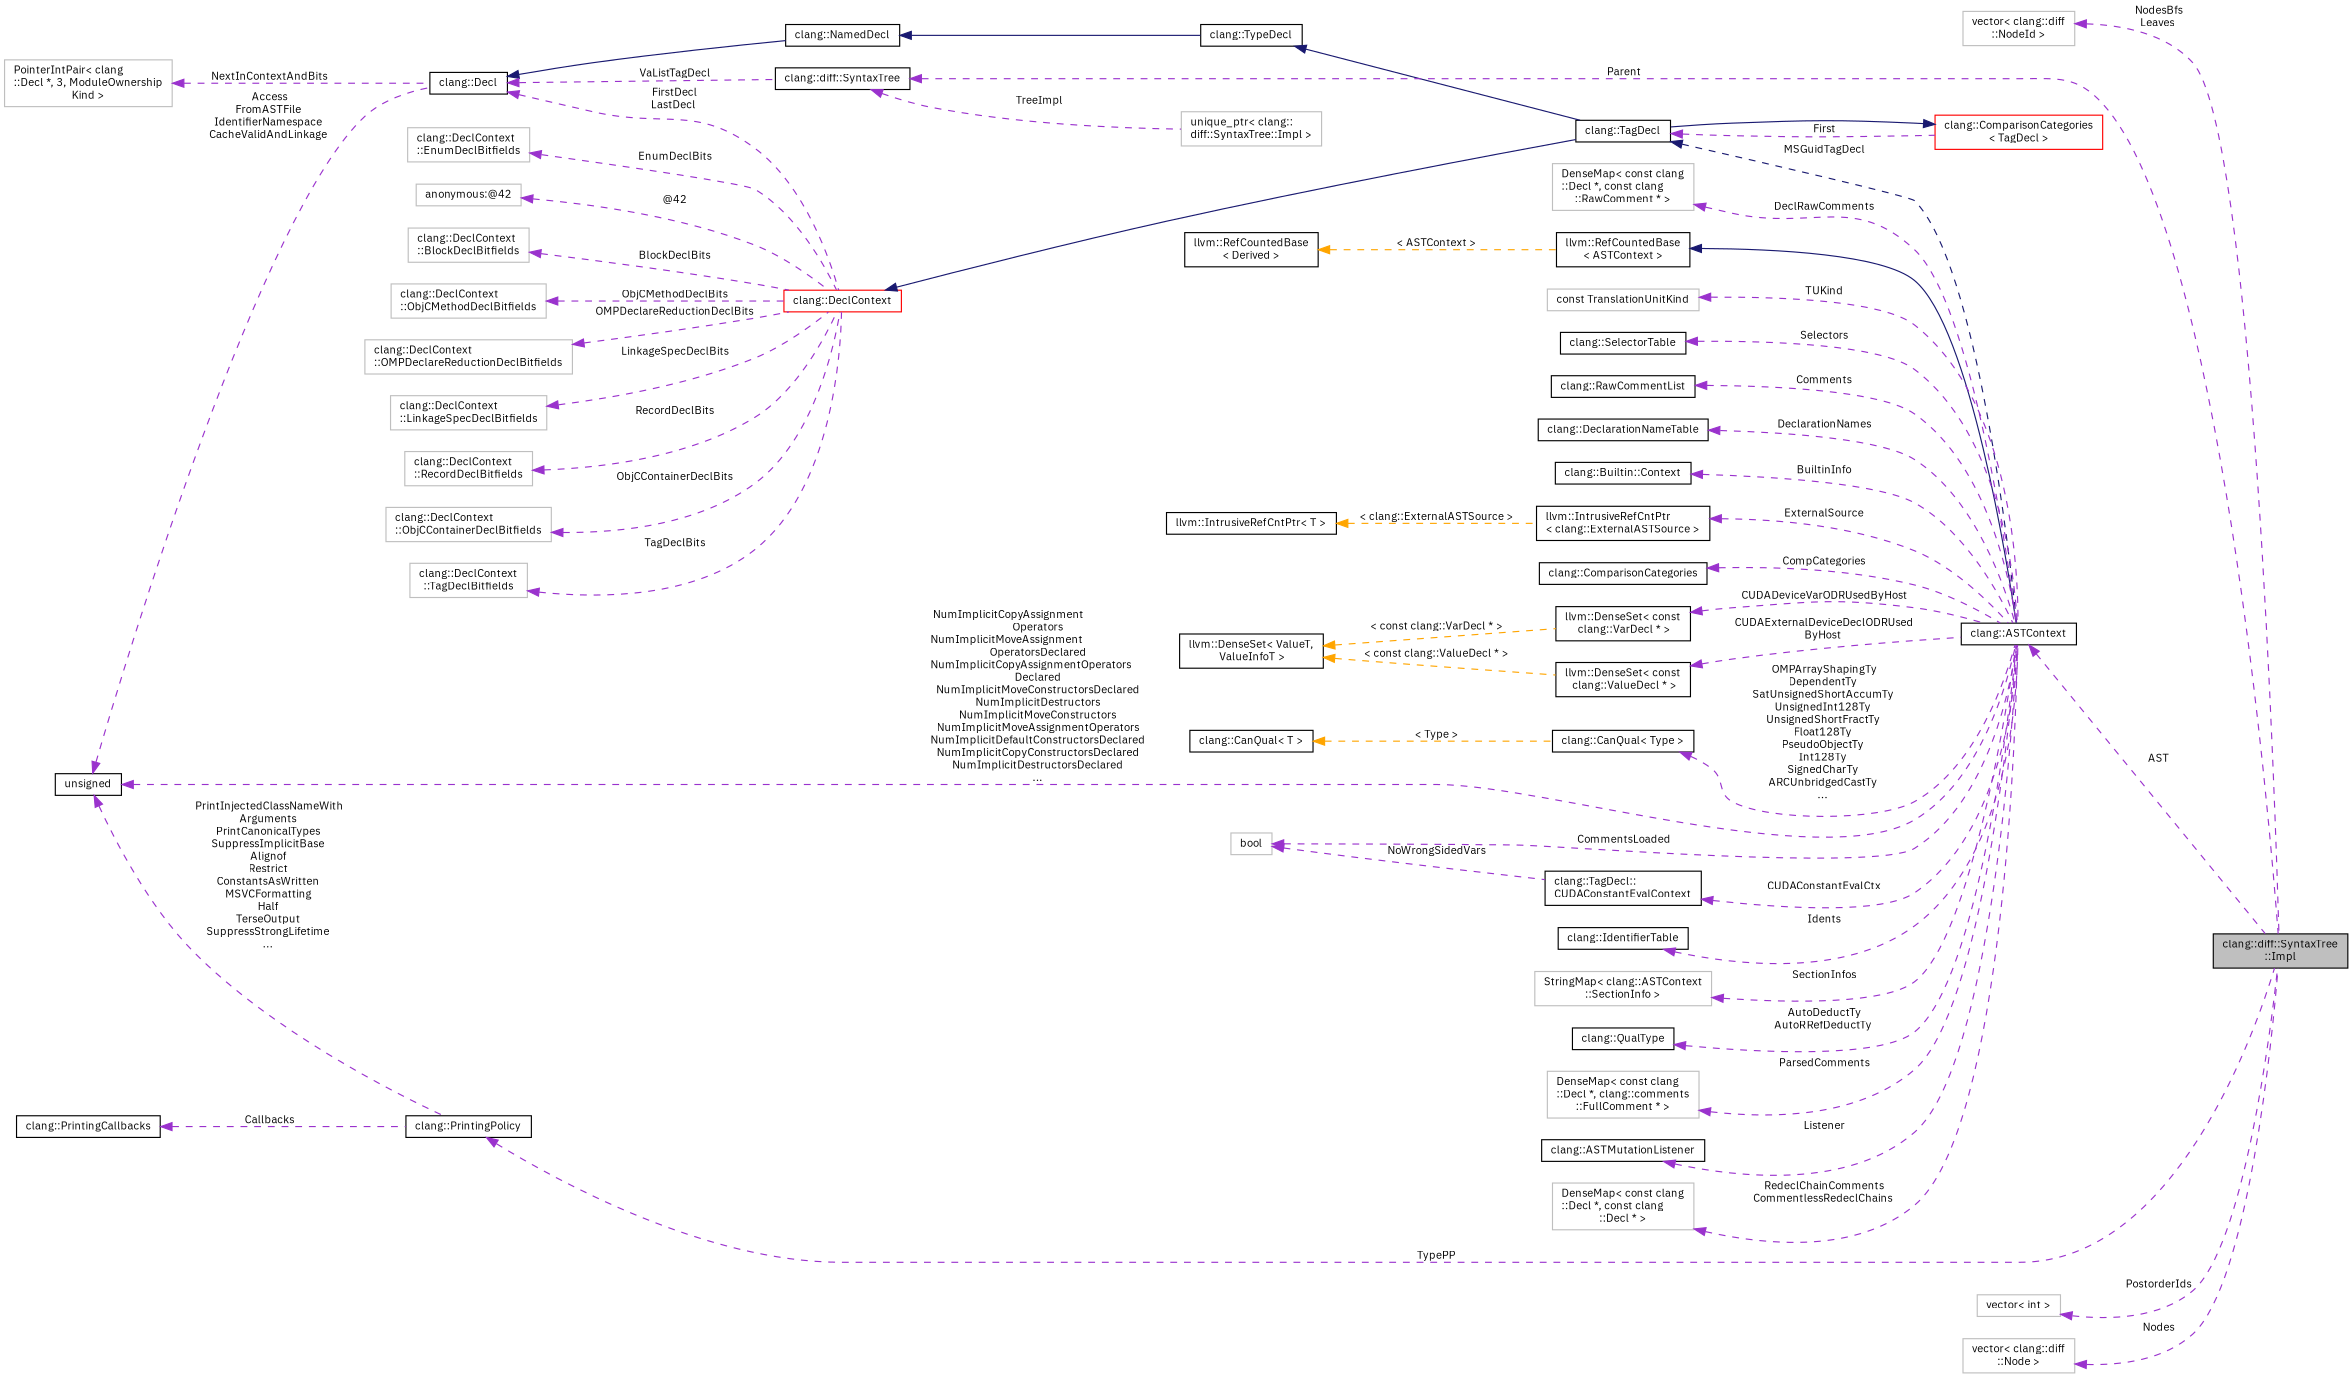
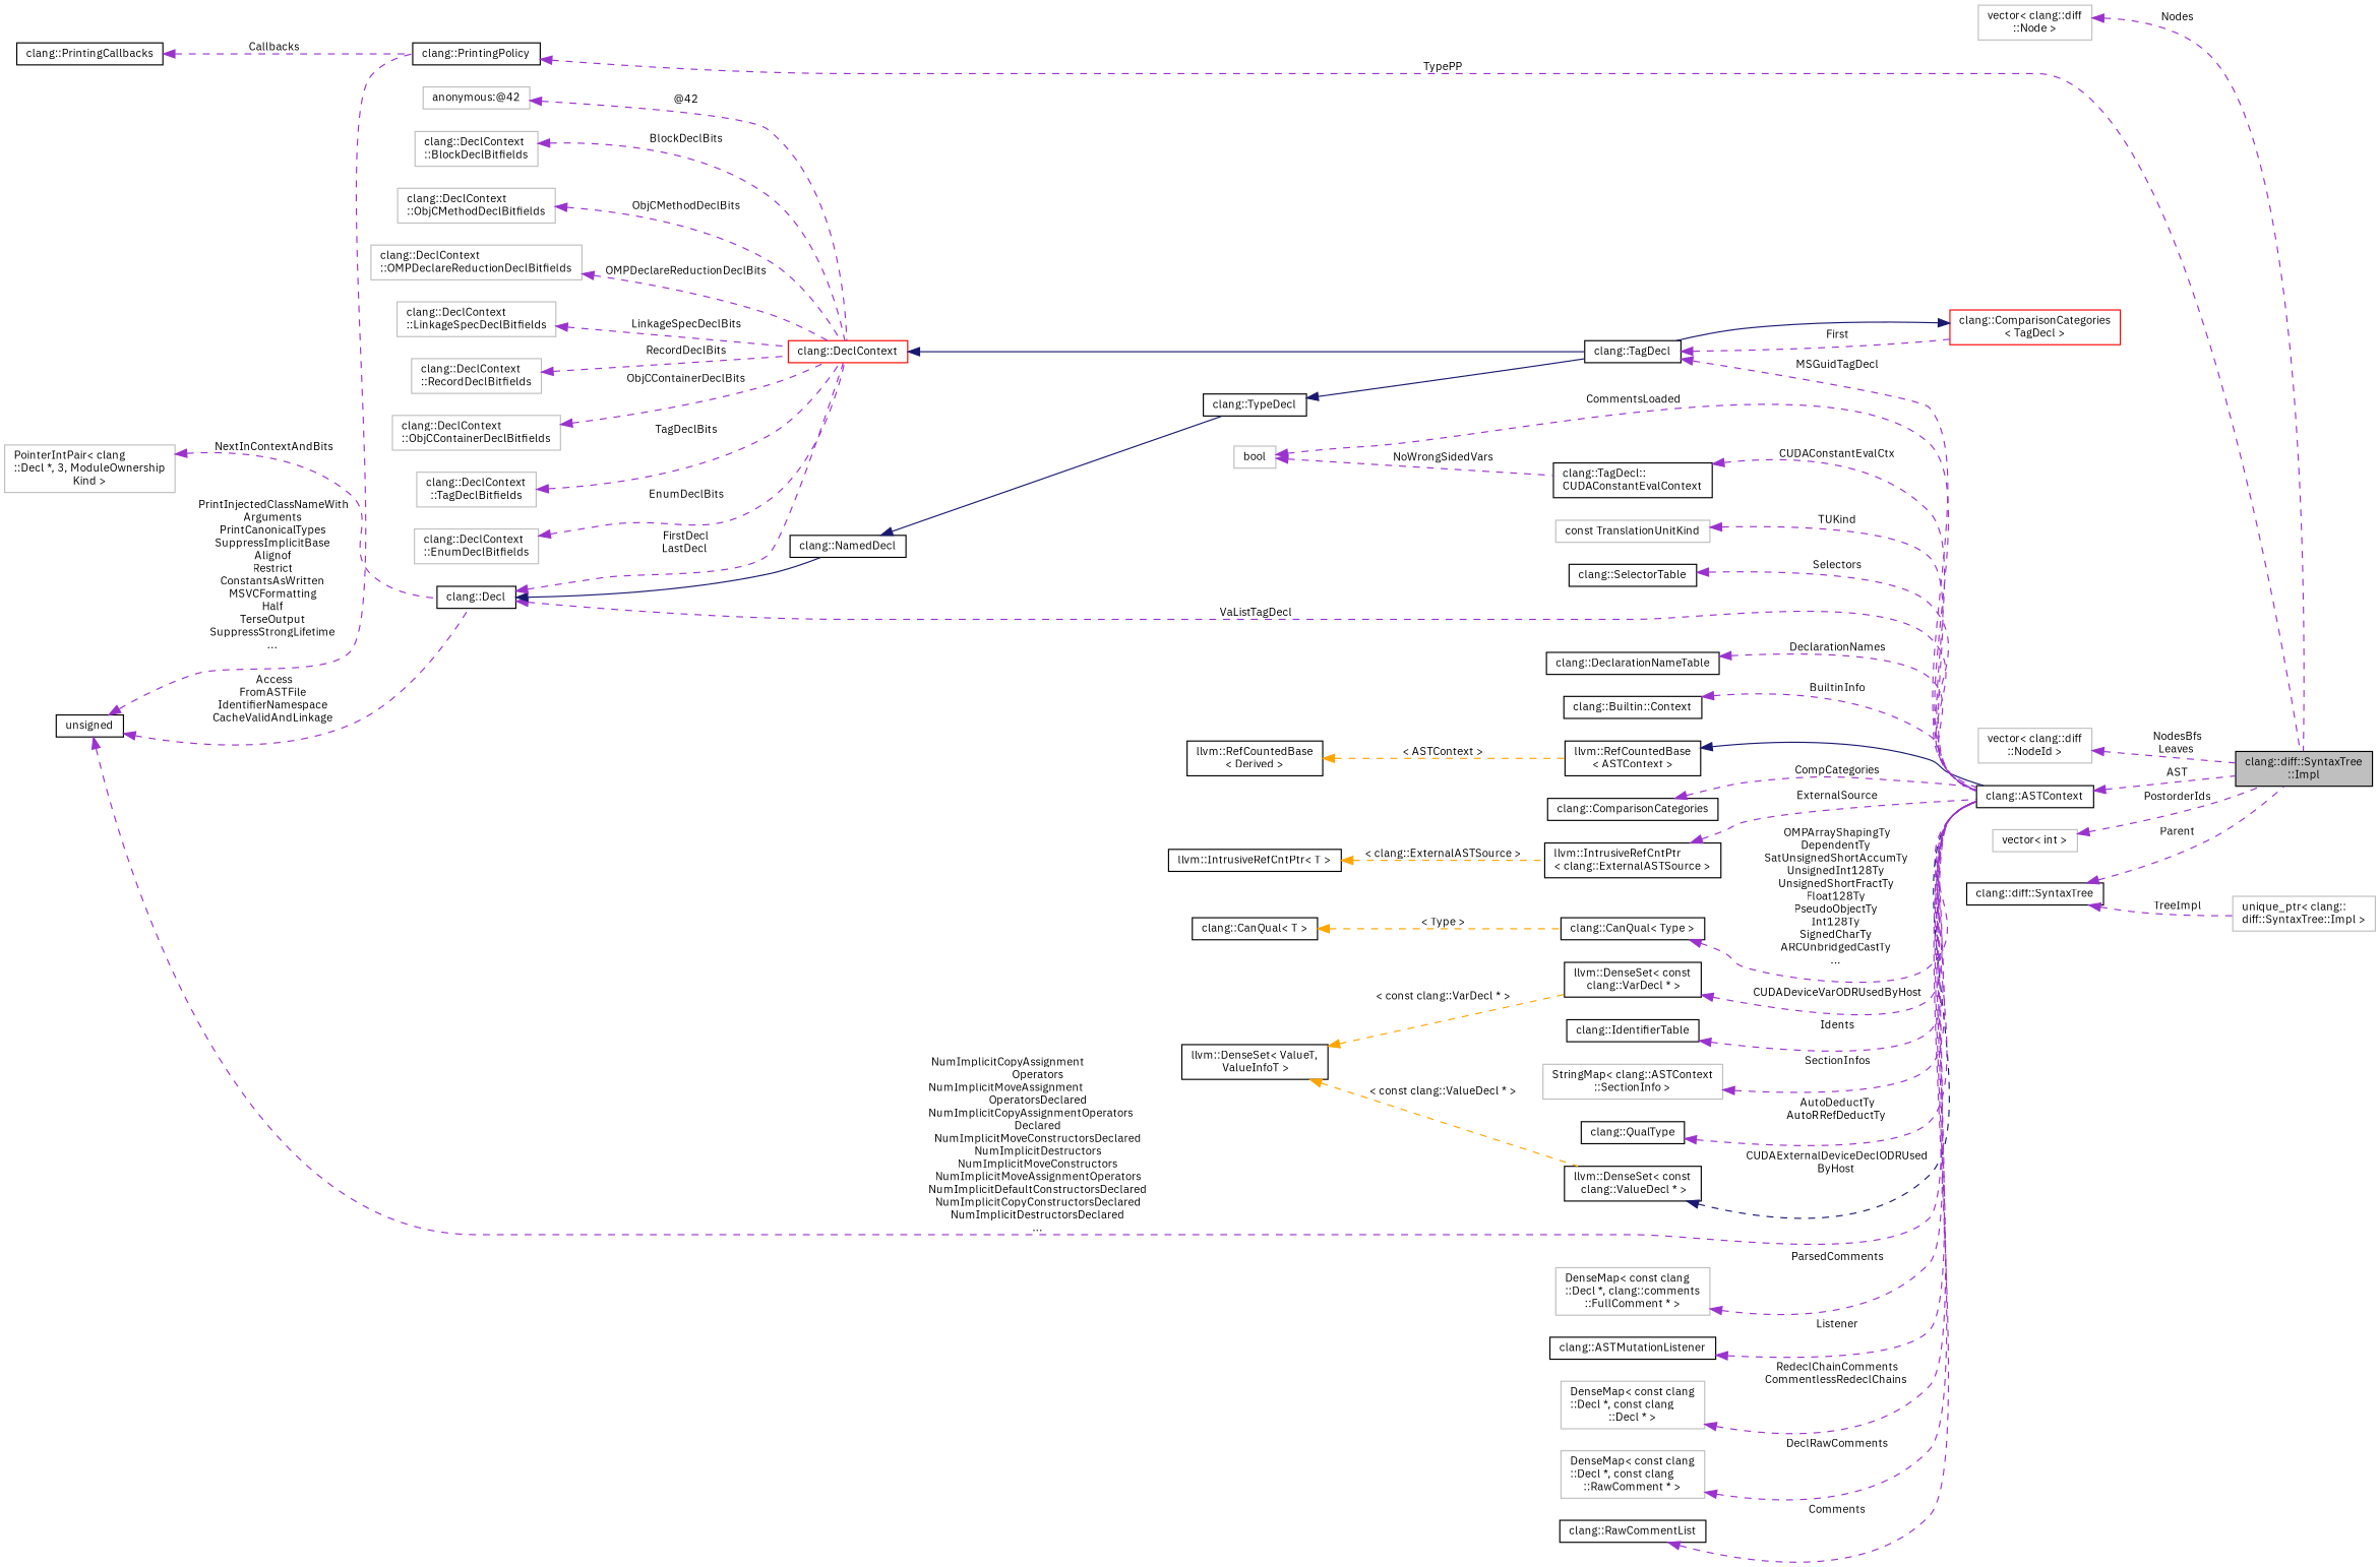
  digraph {
    fontname="IBM Plex Sans"
    rankdir=LR
    node [color=black fontname="IBM Plex Sans" fontsize=10 shape=record]
    edge [color=darkorchid3 dir=back fontname="IBM Plex Sans" fontsize=10 labelfontname=Helvetica labelfontsize=10 style=dashed]
    n1 [fillcolor=grey75 fontcolor=black height=0.2 label="clang::diff::SyntaxTree\l::Impl" style=filled width=0.4]
    n2 [color=grey75 height=0.2 label="vector\< clang::diff\l::NodeId \>" width=0.4]
    n3 [height=0.2 label="clang::ASTContext" width=0.4]
    n4 [height=0.2 label="llvm::RefCountedBase\l\< ASTContext \>" width=0.4]
    n5 [height=0.2 label="llvm::RefCountedBase\l\< Derived \>" width=0.4]
    n6 [height=0.2 label="clang::ComparisonCategories" width=0.4]
    n7 [height=0.2 label="llvm::IntrusiveRefCntPtr\l\< clang::ExternalASTSource \>" width=0.4]
    n8 [height=0.2 label="llvm::IntrusiveRefCntPtr\< T \>" width=0.4]
    n9 [height=0.2 label="clang::CanQual\< Type \>" width=0.4]
    n10 [height=0.2 label="clang::CanQual\< T \>" width=0.4]
    n11 [height=0.2 label="llvm::DenseSet\< const\l clang::ValueDecl * \>" width=0.4]
    n12 [height=0.2 label="llvm::DenseSet\< ValueT,\l ValueInfoT \>" width=0.4]
    n13 [height=0.2 label="llvm::DenseSet\< const\l clang::VarDecl * \>" width=0.4]
    n14 [height=0.2 label="clang::IdentifierTable" width=0.4]
    n15 [color=grey75 height=0.2 label="StringMap\< clang::ASTContext\l::SectionInfo \>" width=0.4]
    n16 [height=0.2 label="clang::QualType" width=0.4]
    n17 [height=0.2 label="clang::TagDecl" width=0.4]
    n18 [color=red height=0.2 label="clang::ComparisonCategories\l\< TagDecl \>" width=0.4]
    n19 [height=0.2 label="clang::TypeDecl" width=0.4]
    n20 [height=0.2 label="clang::NamedDecl" width=0.4]
    n21 [height=0.2 label="clang::Decl" width=0.4]
    n22 [color=red height=0.2 label="clang::DeclContext" width=0.4]
    n23 [color=grey75 height=0.2 label="PointerIntPair\< clang\l::Decl *, 3, ModuleOwnership\lKind \>" width=0.4]
    n24 [height=0.2 label=unsigned width=0.4]
    n25 [height=0.2 label="clang::PrintingPolicy" width=0.4]
    n26 [color=grey75 height=0.2 label="clang::DeclContext\l::TagDeclBitfields" width=0.4]
    n27 [color=grey75 height=0.2 label="clang::DeclContext\l::EnumDeclBitfields" width=0.4]
    n28 [color=grey75 height=0.2 label="anonymous:@42" width=0.4]
    n29 [color=grey75 height=0.2 label="clang::DeclContext\l::BlockDeclBitfields" width=0.4]
    n30 [color=grey75 height=0.2 label="clang::DeclContext\l::ObjCMethodDeclBitfields" width=0.4]
    n31 [color=grey75 height=0.2 label="clang::DeclContext\l::OMPDeclareReductionDeclBitfields" width=0.4]
    n32 [color=grey75 height=0.2 label="clang::DeclContext\l::LinkageSpecDeclBitfields" width=0.4]
    n33 [color=grey75 height=0.2 label="clang::DeclContext\l::RecordDeclBitfields" width=0.4]
    n34 [color=grey75 height=0.2 label="clang::DeclContext\l::ObjCContainerDeclBitfields" width=0.4]
    n35 [color=grey75 height=0.2 label="DenseMap\< const clang\l::Decl *, const clang\l::Decl * \>" width=0.4]
    n36 [color=grey75 height=0.2 label="DenseMap\< const clang\l::Decl *, const clang\l::RawComment * \>" width=0.4]
    n37 [height=0.2 label="clang::RawCommentList" width=0.4]
    n38 [color=grey75 height=0.2 label=bool width=0.4]
    n39 [height=0.2 label="clang::TagDecl::\lCUDAConstantEvalContext" width=0.4]
    n40 [color=grey75 height=0.2 label="const TranslationUnitKind" width=0.4]
    n41 [height=0.2 label="clang::SelectorTable" width=0.4]
    n42 [height=0.2 label="clang::DeclarationNameTable" width=0.4]
    n43 [height=0.2 label="clang::Builtin::Context" width=0.4]
    n44 [color=grey75 height=0.2 label="DenseMap\< const clang\l::Decl *, clang::comments\l::FullComment * \>" width=0.4]
    n45 [height=0.2 label="clang::ASTMutationListener" width=0.4]
    n46 [color=grey75 height=0.2 label="vector\< int \>" width=0.4]
    n47 [height=0.2 label="clang::PrintingCallbacks" width=0.4]
    n48 [color=grey75 height=0.2 label="vector\< clang::diff\l::Node \>" width=0.4]
    n49 [height=0.2 label="clang::diff::SyntaxTree" width=0.4]
    n50 [color=grey75 height=0.2 label="unique_ptr\< clang::\ldiff::SyntaxTree::Impl \>" width=0.4]
    n2 -> n1 [label=" NodesBfs\nLeaves"]
    n3 -> n1 [label=" AST"]
    n4 -> n3 [color=midnightblue style=solid]
    n5 -> n4 [color=orange label=" \< ASTContext \>"]
    n6 -> n3 [label=" CompCategories"]
    n7 -> n3 [label=" ExternalSource"]
    n8 -> n7 [color=orange label=" \< clang::ExternalASTSource \>"]
    n9 -> n3 [label=" OMPArrayShapingTy\nDependentTy\nSatUnsignedShortAccumTy\nUnsignedInt128Ty\nUnsignedShortFractTy\nFloat128Ty\nPseudoObjectTy\nInt128Ty\nSignedCharTy\nARCUnbridgedCastTy\n..."]
    n10 -> n9 [color=orange label=" \< Type \>"]
-   n11 -> n3 [label=" CUDAExternalDeviceDeclODRUsed\lByHost"]
+   n11 -> n3 [color=midnightblue label=" CUDAExternalDeviceDeclODRUsed\lByHost"]
    n12 -> n11 [color=orange label=" \< const clang::ValueDecl * \>"]
    n12 -> n13 [color=orange label=" \< const clang::VarDecl * \>"]
    n13 -> n3 [label=" CUDADeviceVarODRUsedByHost"]
    n14 -> n3 [label=" Idents"]
    n15 -> n3 [label=" SectionInfos"]
    n16 -> n3 [label=" AutoDeductTy\nAutoRRefDeductTy"]
-   n17 -> n3 [color=midnightblue label=" MSGuidTagDecl"]
+   n17 -> n3 [label=" MSGuidTagDecl"]
    n17 -> n18 [label=" First"]
    n18 -> n17 [color=midnightblue style=solid]
    n19 -> n17 [color=midnightblue style=solid]
    n20 -> n19 [color=midnightblue style=solid]
-   n21 -> n49 [label=" VaListTagDecl"]
+   n21 -> n3 [label=" VaListTagDecl"]
    n21 -> n20 [color=midnightblue style=solid]
    n21 -> n22 [label=" FirstDecl\nLastDecl"]
    n22 -> n17 [color=midnightblue style=solid]
    n23 -> n21 [label=" NextInContextAndBits"]
    n24 -> n3 [label=" NumImplicitCopyAssignment\lOperators\nNumImplicitMoveAssignment\lOperatorsDeclared\nNumImplicitCopyAssignmentOperators\lDeclared\nNumImplicitMoveConstructorsDeclared\nNumImplicitDestructors\nNumImplicitMoveConstructors\nNumImplicitMoveAssignmentOperators\nNumImplicitDefaultConstructorsDeclared\nNumImplicitCopyConstructorsDeclared\nNumImplicitDestructorsDeclared\n..."]
    n24 -> n21 [label=" Access\nFromASTFile\nIdentifierNamespace\nCacheValidAndLinkage"]
    n24 -> n25 [label=" PrintInjectedClassNameWith\lArguments\nPrintCanonicalTypes\nSuppressImplicitBase\nAlignof\nRestrict\nConstantsAsWritten\nMSVCFormatting\nHalf\nTerseOutput\nSuppressStrongLifetime\n..."]
    n25 -> n1 [label=" TypePP"]
    n26 -> n22 [label=" TagDeclBits"]
    n27 -> n22 [label=" EnumDeclBits"]
    n28 -> n22 [label=" @42"]
    n29 -> n22 [label=" BlockDeclBits"]
    n30 -> n22 [label=" ObjCMethodDeclBits"]
    n31 -> n22 [label=" OMPDeclareReductionDeclBits"]
    n32 -> n22 [label=" LinkageSpecDeclBits"]
    n33 -> n22 [label=" RecordDeclBits"]
    n34 -> n22 [label=" ObjCContainerDeclBits"]
    n35 -> n3 [label=" RedeclChainComments\nCommentlessRedeclChains"]
    n36 -> n3 [label=" DeclRawComments"]
    n37 -> n3 [label=" Comments"]
    n38 -> n3 [label=" CommentsLoaded"]
    n38 -> n39 [label=" NoWrongSidedVars"]
    n39 -> n3 [label=" CUDAConstantEvalCtx"]
    n40 -> n3 [label=" TUKind"]
    n41 -> n3 [label=" Selectors"]
    n42 -> n3 [label=" DeclarationNames"]
    n43 -> n3 [label=" BuiltinInfo"]
    n44 -> n3 [label=" ParsedComments"]
    n45 -> n3 [label=" Listener"]
    n46 -> n1 [label=" PostorderIds"]
    n47 -> n25 [label=" Callbacks"]
    n48 -> n1 [label=" Nodes"]
    n49 -> n1 [label=" Parent"]
    n49 -> n50 [label=" TreeImpl"]
  }
